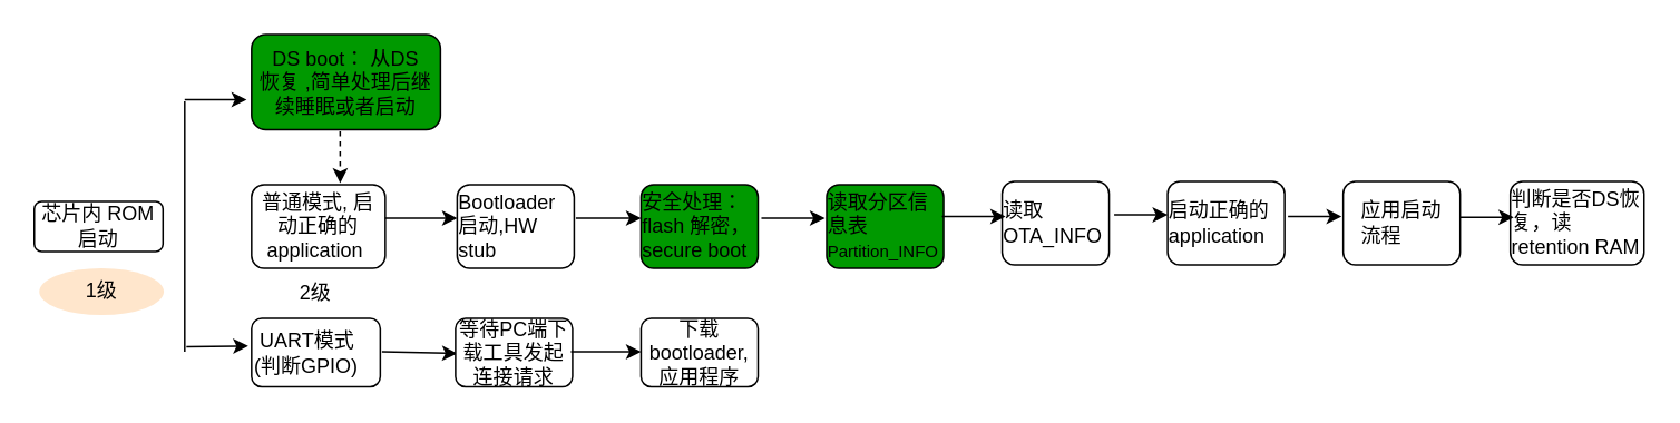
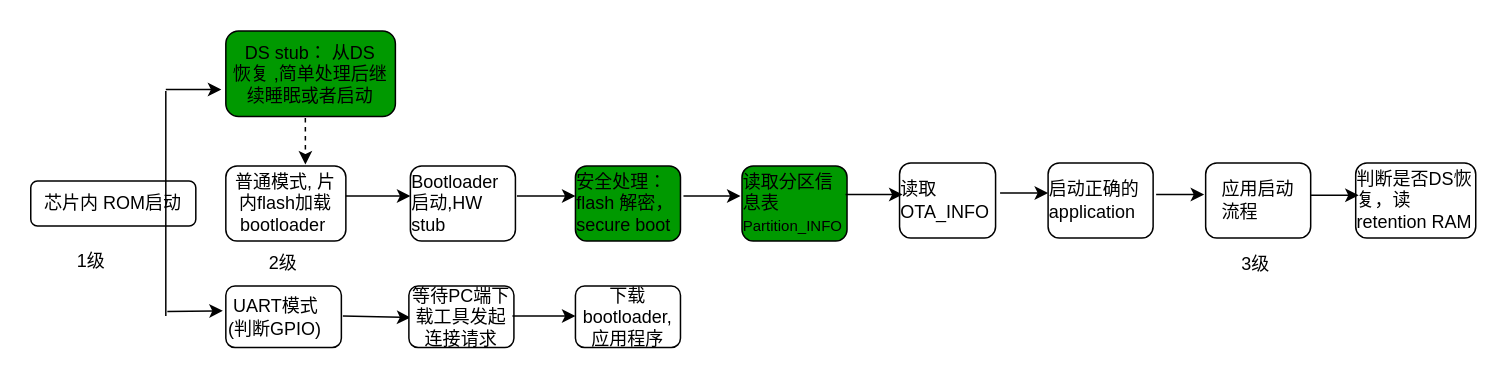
  <mxCell id="0" />
  <mxCell id="1" parent="0" />
- <mxCell id="2" value="芯片内 ROM启动" style="rounded=1;whiteSpace=wrap;html=1;" vertex="1" parent="1"><mxGeometry x="20" y="120" width="77" height="30" as="geometry" /></mxCell>
- <mxCell id="3" value="&lt;span style=&quot;text-align: left&quot;&gt;普通模式, 启动正确的application&lt;/span&gt;&lt;span style=&quot;text-align: left&quot;&gt;&amp;nbsp;&lt;/span&gt;" style="rounded=1;whiteSpace=wrap;html=1;" vertex="1" parent="1"><mxGeometry x="150" y="110" width="80" height="50" as="geometry" /></mxCell>
+ <mxCell id="2" value="芯片内 ROM启动" style="rounded=1;whiteSpace=wrap;html=1;" vertex="1" parent="1"><mxGeometry x="20" y="120" width="110" height="30" as="geometry" /></mxCell>
+ <mxCell id="3" value="&lt;span style=&quot;text-align: left&quot;&gt;普通模式, 片内flash加载bootloader&lt;/span&gt;&lt;span style=&quot;text-align: left&quot;&gt;&amp;nbsp;&lt;/span&gt;" style="rounded=1;whiteSpace=wrap;html=1;" vertex="1" parent="1"><mxGeometry x="150" y="110" width="80" height="50" as="geometry" /></mxCell>
  <mxCell id="4" value="&lt;span&gt;&amp;nbsp;UART模式 (判断GPIO)&lt;/span&gt;" style="rounded=1;whiteSpace=wrap;html=1;align=left;" vertex="1" parent="1"><mxGeometry x="150" y="190" width="77" height="41" as="geometry" /></mxCell>
- <mxCell id="5" value="&lt;span style=&quot;text-align: left&quot;&gt;DS boot： 从DS&lt;/span&gt;&lt;br&gt;恢复&amp;nbsp;&lt;span style=&quot;text-align: left&quot;&gt;,简单处理后继续睡眠或者启动&lt;/span&gt;" style="rounded=1;whiteSpace=wrap;html=1;fillColor=#009900;" vertex="1" parent="1"><mxGeometry x="150" y="20" width="113" height="57" as="geometry" /></mxCell>
+ <mxCell id="5" value="&lt;span style=&quot;text-align: left&quot;&gt;DS stub： 从DS&lt;/span&gt;&lt;br&gt;恢复&amp;nbsp;&lt;span style=&quot;text-align: left&quot;&gt;,简单处理后继续睡眠或者启动&lt;/span&gt;" style="rounded=1;whiteSpace=wrap;html=1;fillColor=#009900;" vertex="1" parent="1"><mxGeometry x="150" y="20" width="113" height="57" as="geometry" /></mxCell>
  <mxCell id="6" value="" style="endArrow=none;html=1;" edge="1" parent="1"><mxGeometry width="50" height="50" relative="1" as="geometry"><mxPoint x="110" y="210" as="sourcePoint" /><mxPoint x="110" y="60" as="targetPoint" /></mxGeometry></mxCell>
  <mxCell id="7" value="" style="endArrow=classic;html=1;entryX=0;entryY=0.5;entryDx=0;entryDy=0;" edge="1" parent="1"><mxGeometry width="50" height="50" relative="1" as="geometry"><mxPoint x="110" y="59" as="sourcePoint" /><mxPoint x="147" y="59" as="targetPoint" /></mxGeometry></mxCell>
  <mxCell id="8" value="" style="endArrow=classic;html=1;entryX=0;entryY=0.75;entryDx=0;entryDy=0;" edge="1" parent="1"><mxGeometry width="50" height="50" relative="1" as="geometry"><mxPoint x="111" y="207" as="sourcePoint" /><mxPoint x="148" y="206.5" as="targetPoint" /></mxGeometry></mxCell>
  <mxCell id="9" value="" style="endArrow=classic;html=1;exitX=1;exitY=0.5;exitDx=0;exitDy=0;" edge="1" parent="1"><mxGeometry width="50" height="50" relative="1" as="geometry"><mxPoint x="228" y="210" as="sourcePoint" /><mxPoint x="273" y="211" as="targetPoint" /></mxGeometry></mxCell>
  <mxCell id="10" value="等待PC端下载工具发起连接请求" style="rounded=1;whiteSpace=wrap;html=1;fillColor=#FFFFFF;" vertex="1" parent="1"><mxGeometry x="272" y="190" width="70" height="41" as="geometry" /></mxCell>
  <mxCell id="11" value="下载 bootloader,应用程序" style="rounded=1;whiteSpace=wrap;html=1;fillColor=#FFFFFF;" vertex="1" parent="1"><mxGeometry x="383" y="190" width="70" height="41" as="geometry" /></mxCell>
  <mxCell id="12" value="" style="endArrow=classic;html=1;exitX=1;exitY=0.5;exitDx=0;exitDy=0;" edge="1" parent="1"><mxGeometry width="50" height="50" relative="1" as="geometry"><mxPoint x="341" y="210" as="sourcePoint" /><mxPoint x="383" y="210" as="targetPoint" /></mxGeometry></mxCell>
  <mxCell id="13" value="&lt;div style=&quot;text-align: left&quot;&gt;Bootloader启动,HW stub&lt;/div&gt;" style="rounded=1;whiteSpace=wrap;html=1;" vertex="1" parent="1"><mxGeometry x="273" y="110" width="70" height="50" as="geometry" /></mxCell>
  <mxCell id="14" value="" style="endArrow=classic;html=1;exitX=1;exitY=0.5;exitDx=0;exitDy=0;" edge="1" parent="1"><mxGeometry width="50" height="50" relative="1" as="geometry"><mxPoint x="230" y="130" as="sourcePoint" /><mxPoint x="273" y="130" as="targetPoint" /></mxGeometry></mxCell>
  <mxCell id="15" value="&lt;div style=&quot;text-align: left&quot;&gt;安全处理：flash 解密，secure boot&lt;/div&gt;" style="rounded=1;whiteSpace=wrap;html=1;fillColor=#009900;" vertex="1" parent="1"><mxGeometry x="383" y="110" width="70" height="50" as="geometry" /></mxCell>
  <mxCell id="16" value="" style="endArrow=classic;html=1;exitX=1;exitY=0.5;exitDx=0;exitDy=0;" edge="1" parent="1"><mxGeometry width="50" height="50" relative="1" as="geometry"><mxPoint x="344" y="130" as="sourcePoint" /><mxPoint x="383" y="130" as="targetPoint" /></mxGeometry></mxCell>
  <mxCell id="17" value="&lt;div style=&quot;text-align: left&quot;&gt;读取分区信息表&lt;/div&gt;&lt;div style=&quot;text-align: left&quot;&gt;&lt;font style=&quot;font-size: 10px&quot;&gt;Partition_INFO&lt;/font&gt;&lt;/div&gt;" style="rounded=1;whiteSpace=wrap;html=1;fillColor=#009900;" vertex="1" parent="1"><mxGeometry x="494" y="110" width="70" height="50" as="geometry" /></mxCell>
  <mxCell id="18" value="&lt;div style=&quot;text-align: left&quot;&gt;读取OTA_INFO&lt;/div&gt;" style="rounded=1;whiteSpace=wrap;html=1;fillColor=#FFFFFF;" vertex="1" parent="1"><mxGeometry x="599" y="108" width="64" height="50" as="geometry" /></mxCell>
  <mxCell id="19" value="&lt;div style=&quot;text-align: left&quot;&gt;启动正确的application&lt;/div&gt;" style="rounded=1;whiteSpace=wrap;html=1;fillColor=#FFFFFF;" vertex="1" parent="1"><mxGeometry x="698" y="108" width="70" height="50" as="geometry" /></mxCell>
  <mxCell id="20" value="" style="endArrow=classic;html=1;exitX=1;exitY=0.5;exitDx=0;exitDy=0;" edge="1" parent="1"><mxGeometry width="50" height="50" relative="1" as="geometry"><mxPoint x="455" y="130" as="sourcePoint" /><mxPoint x="493" y="130" as="targetPoint" /></mxGeometry></mxCell>
  <mxCell id="21" value="" style="endArrow=classic;html=1;exitX=1;exitY=0.5;exitDx=0;exitDy=0;" edge="1" parent="1"><mxGeometry width="50" height="50" relative="1" as="geometry"><mxPoint x="563" y="129" as="sourcePoint" /><mxPoint x="601" y="129" as="targetPoint" /></mxGeometry></mxCell>
  <mxCell id="22" value="" style="endArrow=classic;html=1;exitX=1;exitY=0.5;exitDx=0;exitDy=0;" edge="1" parent="1"><mxGeometry width="50" height="50" relative="1" as="geometry"><mxPoint x="666" y="128" as="sourcePoint" /><mxPoint x="698" y="128" as="targetPoint" /></mxGeometry></mxCell>
  <mxCell id="23" value="&lt;div style=&quot;text-align: left&quot;&gt;应用启动&lt;/div&gt;&lt;div style=&quot;text-align: left&quot;&gt;流程&lt;/div&gt;" style="rounded=1;whiteSpace=wrap;html=1;fillColor=#FFFFFF;" vertex="1" parent="1"><mxGeometry x="803" y="108" width="70" height="50" as="geometry" /></mxCell>
  <mxCell id="24" value="" style="endArrow=classic;html=1;exitX=1;exitY=0.5;exitDx=0;exitDy=0;" edge="1" parent="1"><mxGeometry width="50" height="50" relative="1" as="geometry"><mxPoint x="770" y="129" as="sourcePoint" /><mxPoint x="802" y="129" as="targetPoint" /></mxGeometry></mxCell>
  <mxCell id="25" value="&lt;div style=&quot;text-align: left&quot;&gt;判断是否DS恢复，读retention RAM&lt;/div&gt;" style="rounded=1;whiteSpace=wrap;html=1;fillColor=#FFFFFF;" vertex="1" parent="1"><mxGeometry x="903" y="108" width="80" height="50" as="geometry" /></mxCell>
  <mxCell id="26" value="" style="endArrow=classic;html=1;exitX=1;exitY=0.5;exitDx=0;exitDy=0;" edge="1" parent="1"><mxGeometry width="50" height="50" relative="1" as="geometry"><mxPoint x="873" y="129.5" as="sourcePoint" /><mxPoint x="905" y="129.5" as="targetPoint" /></mxGeometry></mxCell>
  <mxCell id="27" value="" style="endArrow=classic;html=1;entryX=0.663;entryY=-0.02;entryDx=0;entryDy=0;entryPerimeter=0;dashed=1;" edge="1" parent="1" target="3"><mxGeometry width="50" height="50" relative="1" as="geometry"><mxPoint x="203" y="78" as="sourcePoint" /><mxPoint x="573" y="208" as="targetPoint" /></mxGeometry></mxCell>
  <mxCell id="28" value="2级" style="ellipse;whiteSpace=wrap;html=1;strokeColor=none;" vertex="1" parent="1"><mxGeometry x="151.25" y="161" width="74.5" height="28" as="geometry" /></mxCell>
- <mxCell id="29" value="1级" style="ellipse;whiteSpace=wrap;html=1;strokeColor=none;fillColor=#ffe6cc;" vertex="1" parent="1"><mxGeometry x="23" y="160" width="74.5" height="28" as="geometry" /></mxCell>
+ <mxCell id="29" value="1级" style="ellipse;whiteSpace=wrap;html=1;strokeColor=none;" vertex="1" parent="1"><mxGeometry x="23" y="160" width="74.5" height="28" as="geometry" /></mxCell>
+ <mxCell id="30" value="3级" style="ellipse;whiteSpace=wrap;html=1;strokeColor=none;" vertex="1" parent="1"><mxGeometry x="798.5" y="162" width="74.5" height="28" as="geometry" /></mxCell>
